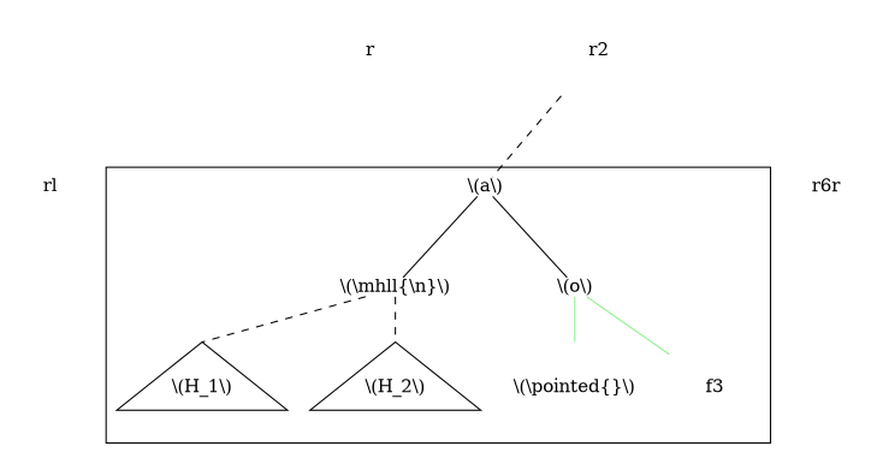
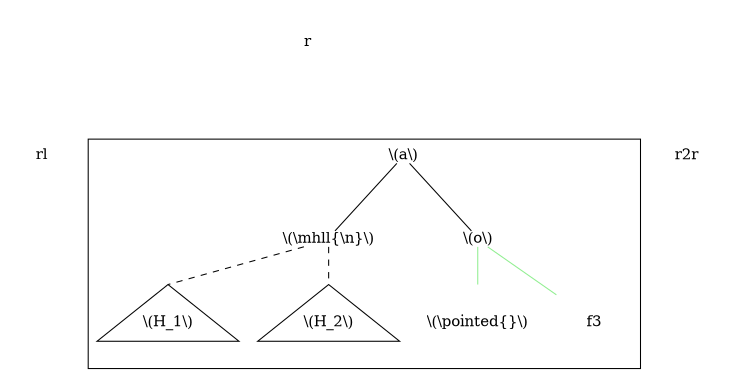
  graph {
    splines=false
    node [shape=none]
    n1 [height=1 label="\\(a\\)" shape=plain width=1]
    n2 [height=1 label="\\(\\mhll{\\n}\\)" shape=plain width=1]
    n3 [height=1 label="\\(o\\)" shape=plain width=1]
    n4 [height=1 label="\\(H_1\\)" shape=triangle width=1]
    n5 [height=1 label="\\(H_2\\)" shape=triangle width=1]
    n6 [height=1 label="\\(\\pointed{}\\)" width=1]
    n7 [height=1 label=f3 width=1]
    r [height=1 width=1]
    rl [height=1 width=1]
-   r2 [height=1 width=1]
-   r2r [height=1 width=1 label=r6r]
+   r2r [height=1 width=1]
    subgraph cluster_1 {
      n1
      n2
      n3
      n4
      n5
      n6
      n7
    }
    n1 -- n2
    n1 -- n3
    n2 -- n4 [headport=n style=dashed]
    n2 -- n5 [headport=n style=dashed]
    n3 -- n6 [color=lightgreen]
    n3 -- n7 [color=lightgreen]
    r -- n1 [style=invis]
    r -- rl [style=invis]
-   r2 -- n1 [style=dashed]
-   r2 -- r2r [style=invis]
  }
